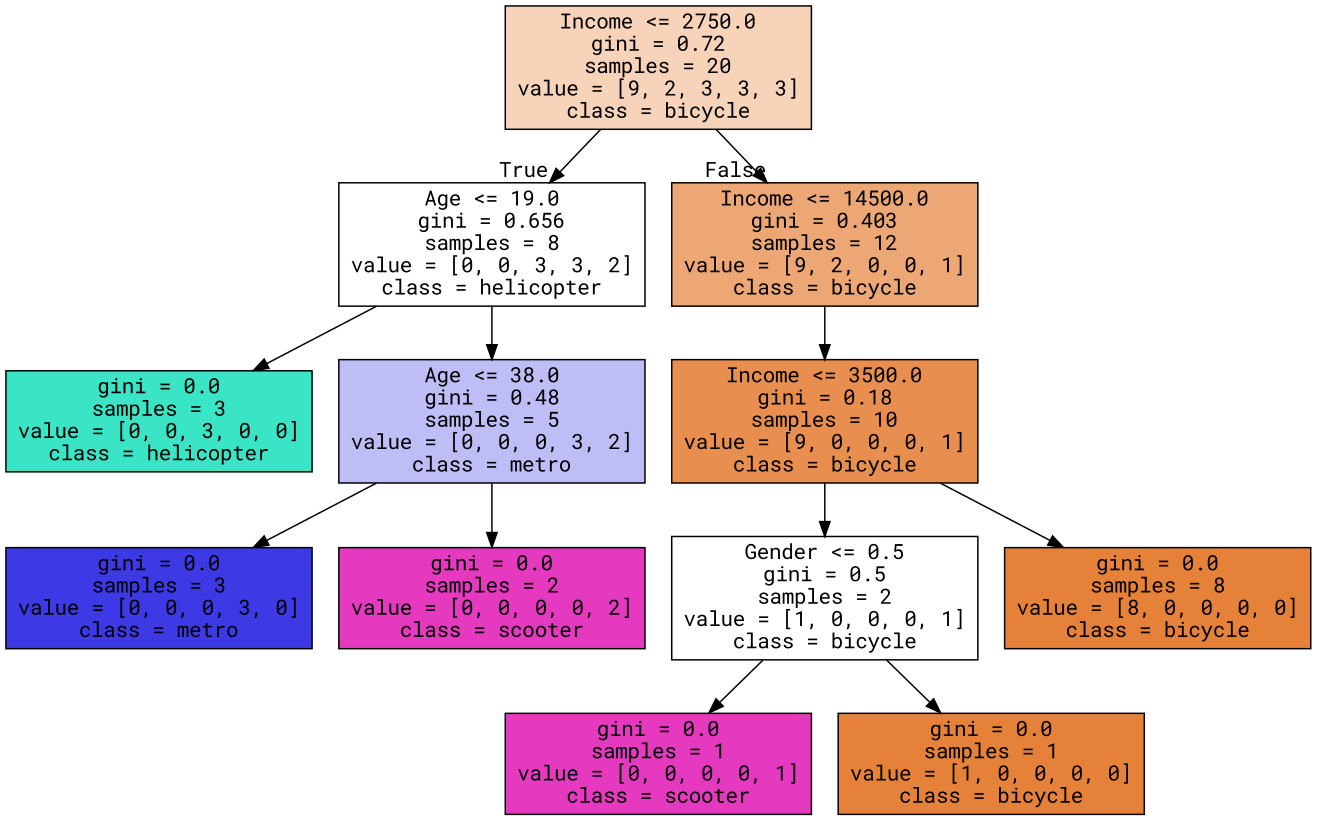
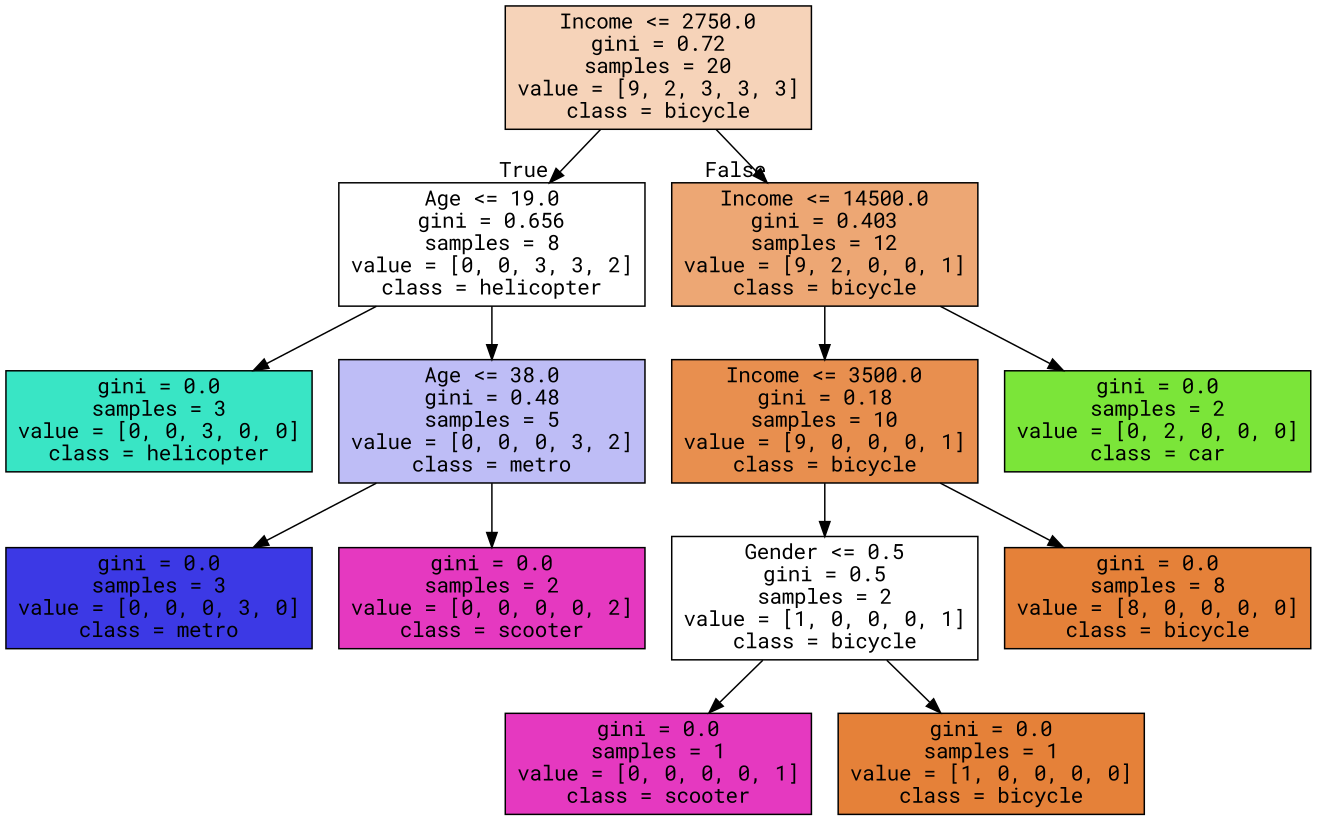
  digraph {
    fontname="Roboto Mono"
    node [color=black fillcolor="#ffffff" shape=box style=filled fontname="Roboto Mono"]
    edge [fontname="Roboto Mono"]
    n1 [fillcolor="#f6d3b9" label="Income <= 2750.0\ngini = 0.72\nsamples = 20\nvalue = [9, 2, 3, 3, 3]\nclass = bicycle"]
    n2 [label="Age <= 19.0\ngini = 0.656\nsamples = 8\nvalue = [0, 0, 3, 3, 2]\nclass = helicopter"]
    n3 [fillcolor="#eda774" label="Income <= 14500.0\ngini = 0.403\nsamples = 12\nvalue = [9, 2, 0, 0, 1]\nclass = bicycle"]
    n4 [fillcolor="#39e5c5" label="gini = 0.0\nsamples = 3\nvalue = [0, 0, 3, 0, 0]\nclass = helicopter"]
    n5 [fillcolor="#bebdf6" label="Age <= 38.0\ngini = 0.48\nsamples = 5\nvalue = [0, 0, 0, 3, 2]\nclass = metro"]
    n6 [fillcolor="#3c39e5" label="gini = 0.0\nsamples = 3\nvalue = [0, 0, 0, 3, 0]\nclass = metro"]
    n7 [fillcolor="#e539c0" label="gini = 0.0\nsamples = 2\nvalue = [0, 0, 0, 0, 2]\nclass = scooter"]
    n8 [fillcolor="#e88f4f" label="Income <= 3500.0\ngini = 0.18\nsamples = 10\nvalue = [9, 0, 0, 0, 1]\nclass = bicycle"]
+   n9 [fillcolor="#7be539" label="gini = 0.0\nsamples = 2\nvalue = [0, 2, 0, 0, 0]\nclass = car"]
    n10 [label="Gender <= 0.5\ngini = 0.5\nsamples = 2\nvalue = [1, 0, 0, 0, 1]\nclass = bicycle"]
    n11 [fillcolor="#e58139" label="gini = 0.0\nsamples = 8\nvalue = [8, 0, 0, 0, 0]\nclass = bicycle"]
    n12 [fillcolor="#e539c0" label="gini = 0.0\nsamples = 1\nvalue = [0, 0, 0, 0, 1]\nclass = scooter"]
    n13 [fillcolor="#e58139" label="gini = 0.0\nsamples = 1\nvalue = [1, 0, 0, 0, 0]\nclass = bicycle"]
    n1 -> n2 [headlabel=True labelangle=45 labeldistance=2.5]
    n1 -> n3 [headlabel=False labelangle=-45 labeldistance=2.5]
    n2 -> n4
    n2 -> n5
    n3 -> n8
+   n3 -> n9
    n5 -> n6
    n5 -> n7
    n8 -> n10
    n8 -> n11
    n10 -> n12
    n10 -> n13
  }
